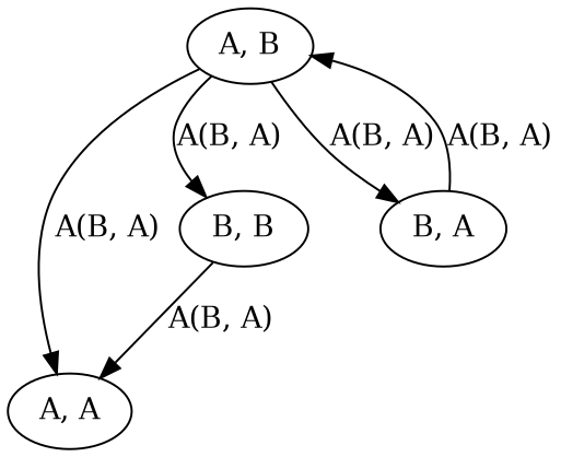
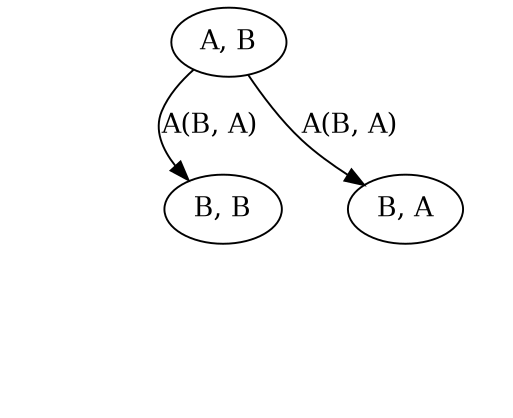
  digraph {
    n1 [label="A, B"]
-   n2 [label="A, A"]
    n3 [label="B, B"]
    n4 [label="B, A"]
-   n1 -> n2 [label="A(B, A)"]
    n1 -> n3 [label="A(B, A)"]
    n1 -> n4 [label="A(B, A)"]
-   n3 -> n2 [label="A(B, A)"]
-   n4 -> n1 [label="A(B, A)"]
  }
